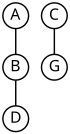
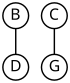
  graph {
    node [fixedsize=true fontname=sans fontsize=22 penwidth=2 shape=circle]
    edge [penwidth=2.0]
-   A [width=0.5]
    B [width=0.5]
    D [width=0.5]
    C [width=0.5]
    G [width=0.5]
-   A -- B
    B -- D
    C -- G
  }
